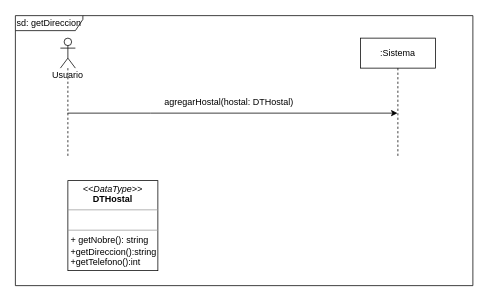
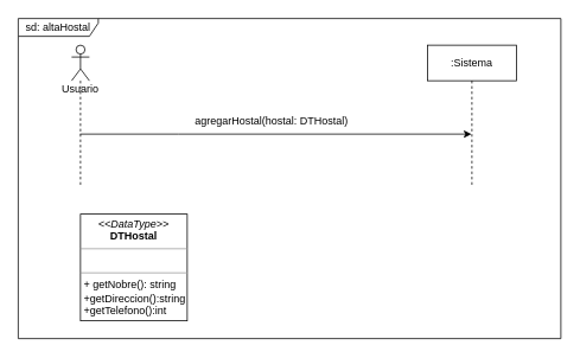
  <mxCell id="0" />
  <mxCell id="1" parent="0" />
  <mxCell id="2" value="Usuario" style="shape=umlLifeline;participant=umlActor;perimeter=lifelinePerimeter;whiteSpace=wrap;html=1;container=1;collapsible=0;recursiveResize=0;verticalAlign=top;spacingTop=36;outlineConnect=0;" parent="1" vertex="1"><mxGeometry x="80" y="50" width="20" height="160" as="geometry" /></mxCell>
  <mxCell id="3" value=":Sistema" style="shape=umlLifeline;perimeter=lifelinePerimeter;whiteSpace=wrap;html=1;container=1;collapsible=0;recursiveResize=0;outlineConnect=0;" parent="1" vertex="1"><mxGeometry x="480" y="50" width="100" height="160" as="geometry" /></mxCell>
  <mxCell id="4" value="" style="endArrow=classic;html=1;rounded=0;" parent="1" source="2" target="3" edge="1"><mxGeometry width="50" height="50" relative="1" as="geometry"><mxPoint x="500" y="350" as="sourcePoint" /><mxPoint x="530" y="300" as="targetPoint" /><Array as="points"><mxPoint x="200" y="150" /></Array></mxGeometry></mxCell>
  <mxCell id="5" value="agregarHostal(hostal: DTHostal)" style="text;html=1;strokeColor=none;fillColor=none;align=center;verticalAlign=middle;whiteSpace=wrap;rounded=0;" parent="1" vertex="1"><mxGeometry x="100" y="120" width="410" height="30" as="geometry" /></mxCell>
  <mxCell id="6" value="&lt;p style=&quot;margin: 0px ; margin-top: 4px ; text-align: center&quot;&gt;&lt;i&gt;&amp;lt;&amp;lt;DataType&amp;gt;&amp;gt;&lt;/i&gt;&lt;br&gt;&lt;b&gt;DTHostal&lt;/b&gt;&lt;/p&gt;&lt;hr size=&quot;1&quot;&gt;&lt;p style=&quot;margin: 0px ; margin-left: 4px&quot;&gt;&lt;br&gt;&lt;/p&gt;&lt;hr size=&quot;1&quot;&gt;&lt;p style=&quot;margin: 0px ; margin-left: 4px&quot;&gt;+ getNobre(): string&lt;br&gt;+getDireccion():string&lt;/p&gt;&lt;p style=&quot;margin: 0px ; margin-left: 4px&quot;&gt;+getTelefono():int&lt;/p&gt;" style="verticalAlign=top;align=left;overflow=fill;fontSize=12;fontFamily=Helvetica;html=1;" parent="1" vertex="1"><mxGeometry x="90" y="240" width="120" height="120" as="geometry" /></mxCell>
- <mxCell id="7" value="sd: getDireccion" style="shape=umlFrame;whiteSpace=wrap;html=1;width=90;height=20;" parent="1" vertex="1"><mxGeometry x="20" y="20" width="610" height="360" as="geometry" /></mxCell>
+ <mxCell id="7" value="sd: altaHostal" style="shape=umlFrame;whiteSpace=wrap;html=1;width=90;height=20;" parent="1" vertex="1"><mxGeometry x="20" y="20" width="610" height="360" as="geometry" /></mxCell>
